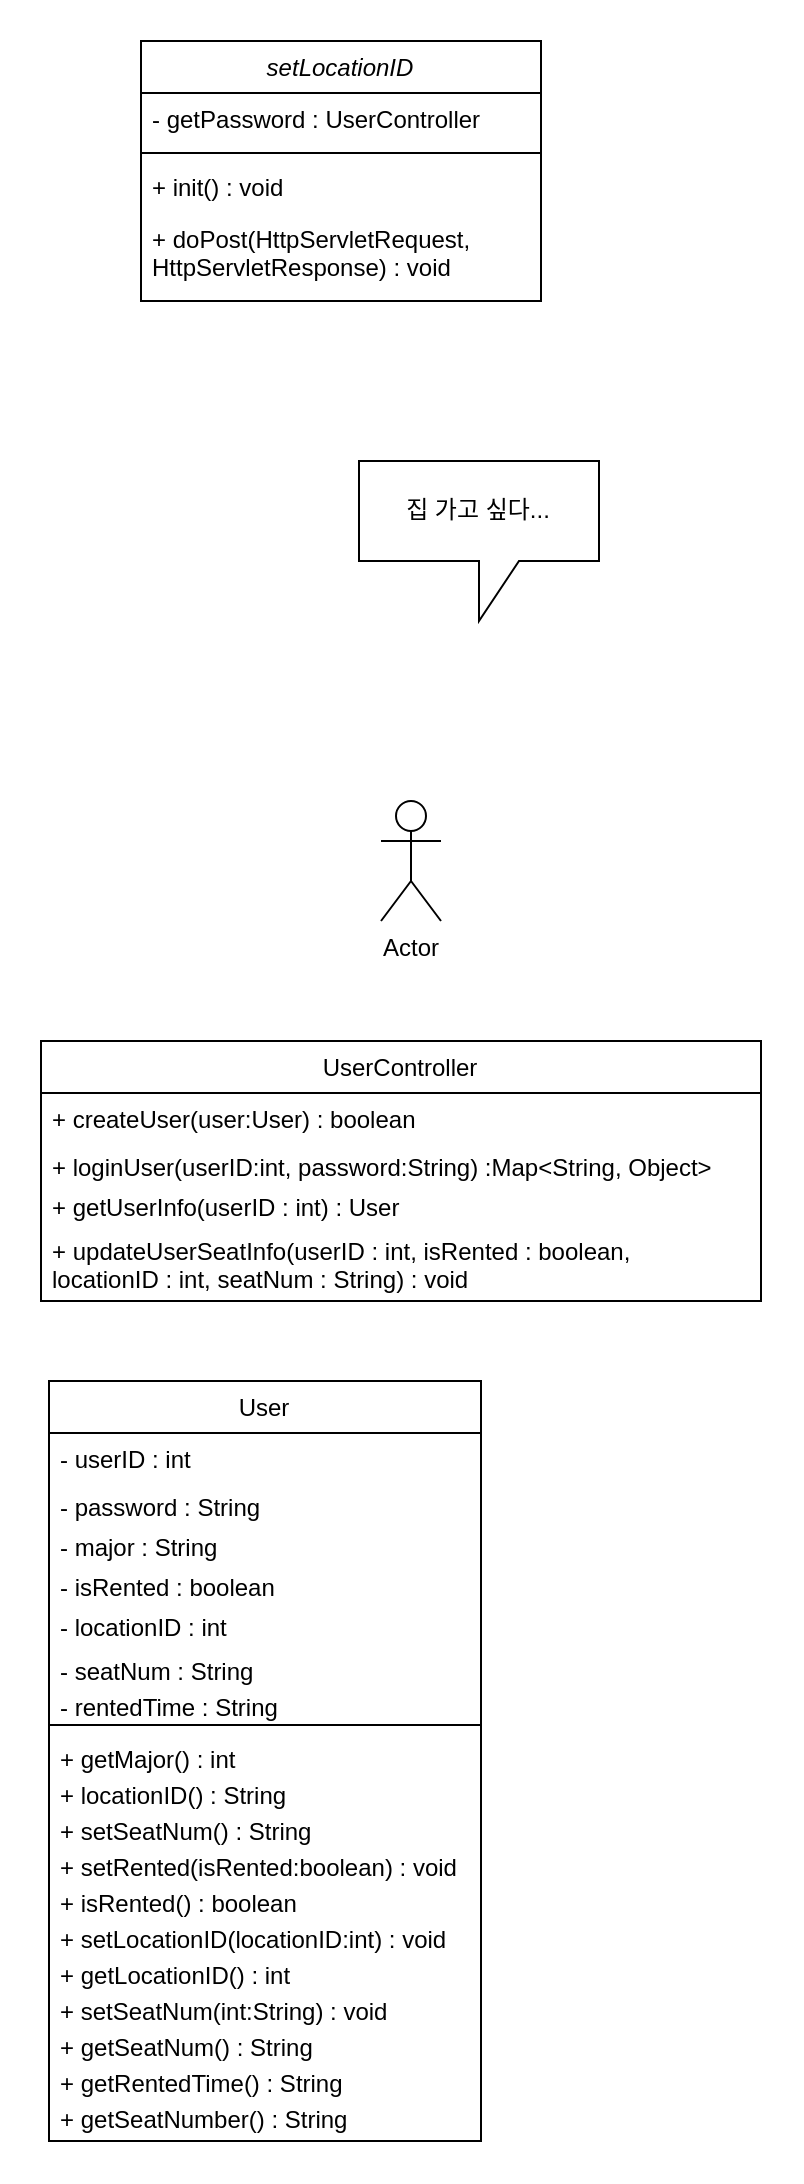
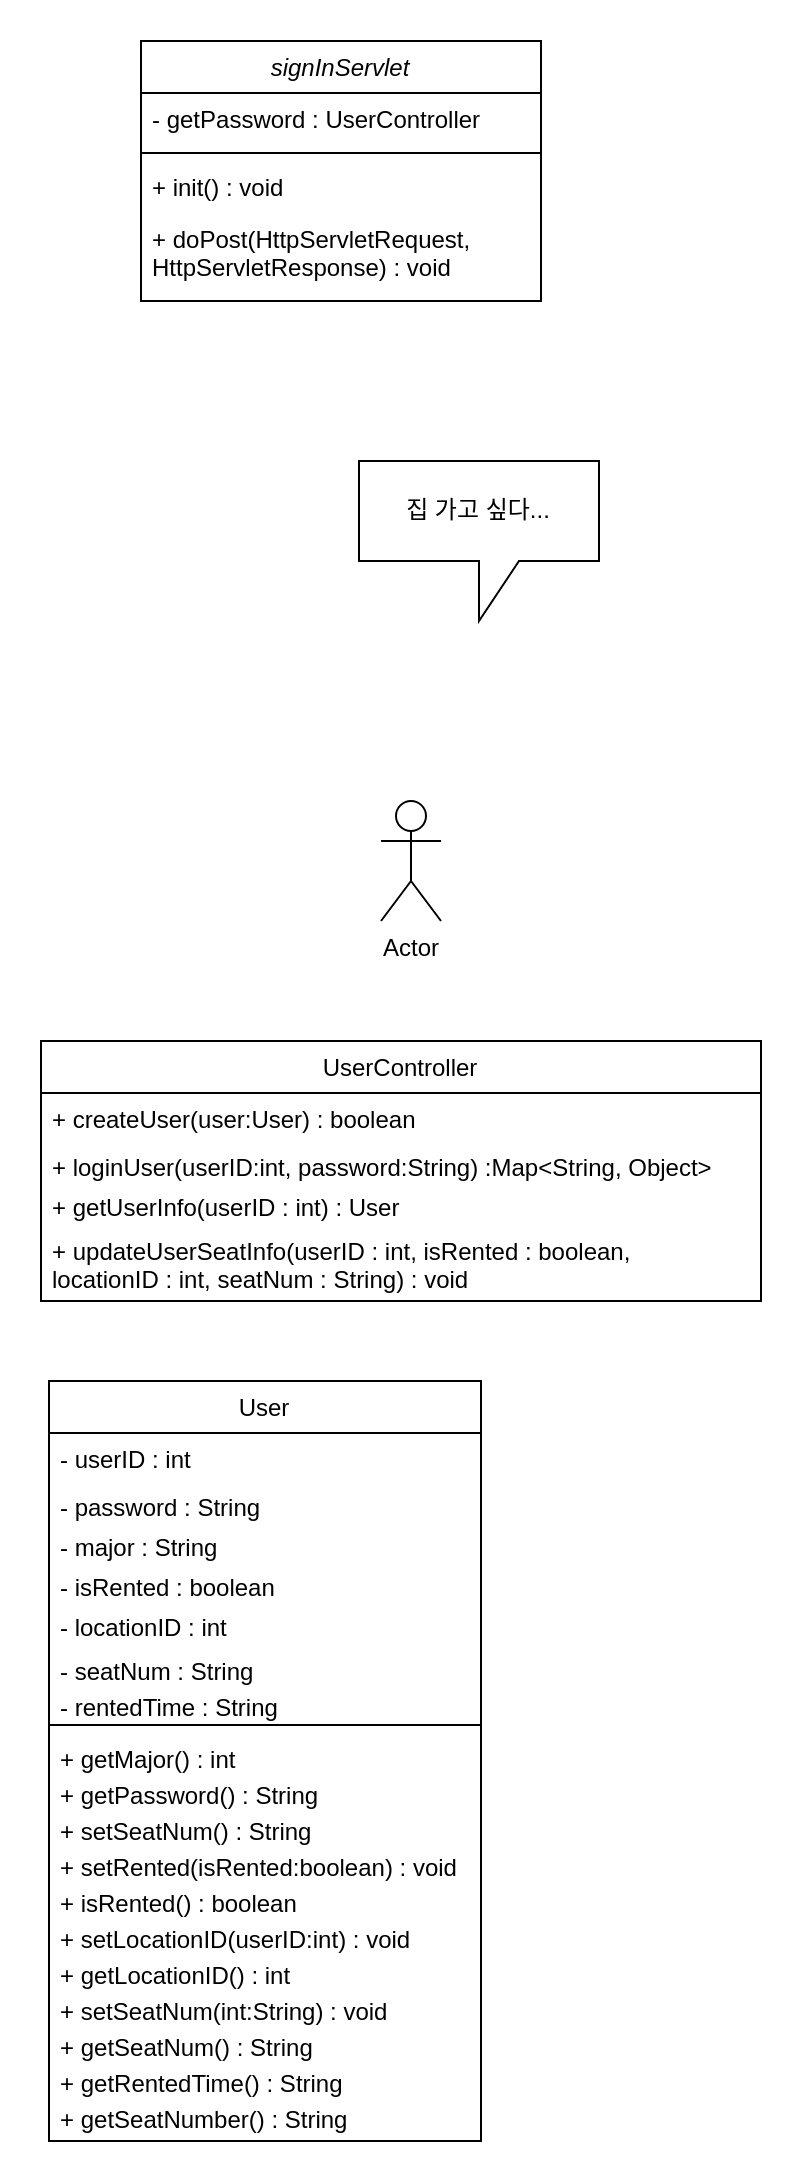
  <mxCell id="0" />
  <mxCell id="1" parent="0" />
  <mxCell id="2" value="Actor" style="shape=umlActor;verticalLabelPosition=bottom;verticalAlign=top;html=1;outlineConnect=0;" parent="1" vertex="1"><mxGeometry x="190" y="400" width="30" height="60" as="geometry" /></mxCell>
  <mxCell id="3" value="집 가고 싶다..." style="shape=callout;whiteSpace=wrap;html=1;perimeter=calloutPerimeter;" parent="1" vertex="1"><mxGeometry x="179" y="230" width="120" height="80" as="geometry" /></mxCell>
- <mxCell id="4" value="setLocationID" style="swimlane;fontStyle=2;align=center;verticalAlign=top;childLayout=stackLayout;horizontal=1;startSize=26;horizontalStack=0;resizeParent=1;resizeLast=0;collapsible=1;marginBottom=0;rounded=0;shadow=0;strokeWidth=1;" vertex="1" parent="1"><mxGeometry x="70" y="20" width="200" height="130" as="geometry"><mxRectangle x="230" y="140" width="160" height="26" as="alternateBounds" /></mxGeometry></mxCell>
+ <mxCell id="4" value="signInServlet" style="swimlane;fontStyle=2;align=center;verticalAlign=top;childLayout=stackLayout;horizontal=1;startSize=26;horizontalStack=0;resizeParent=1;resizeLast=0;collapsible=1;marginBottom=0;rounded=0;shadow=0;strokeWidth=1;" vertex="1" parent="1"><mxGeometry x="70" y="20" width="200" height="130" as="geometry"><mxRectangle x="230" y="140" width="160" height="26" as="alternateBounds" /></mxGeometry></mxCell>
  <mxCell id="5" value="- getPassword : UserController" style="text;align=left;verticalAlign=top;spacingLeft=4;spacingRight=4;overflow=hidden;rotatable=0;points=[[0,0.5],[1,0.5]];portConstraint=eastwest;" vertex="1" parent="4"><mxGeometry y="26" width="200" height="26" as="geometry" /></mxCell>
  <mxCell id="6" value="" style="line;html=1;strokeWidth=1;align=left;verticalAlign=middle;spacingTop=-1;spacingLeft=3;spacingRight=3;rotatable=0;labelPosition=right;points=[];portConstraint=eastwest;" vertex="1" parent="4"><mxGeometry y="52" width="200" height="8" as="geometry" /></mxCell>
  <mxCell id="7" value="+ init() : void  &#10;" style="text;align=left;verticalAlign=top;spacingLeft=4;spacingRight=4;overflow=hidden;rotatable=0;points=[[0,0.5],[1,0.5]];portConstraint=eastwest;" vertex="1" parent="4"><mxGeometry y="60" width="200" height="26" as="geometry" /></mxCell>
  <mxCell id="8" value="+ doPost(HttpServletRequest,&#10;HttpServletResponse) : void" style="text;align=left;verticalAlign=top;spacingLeft=4;spacingRight=4;overflow=hidden;rotatable=0;points=[[0,0.5],[1,0.5]];portConstraint=eastwest;" vertex="1" parent="4"><mxGeometry y="86" width="200" height="34" as="geometry" /></mxCell>
  <mxCell id="9" value="UserController" style="swimlane;fontStyle=0;align=center;verticalAlign=top;childLayout=stackLayout;horizontal=1;startSize=26;horizontalStack=0;resizeParent=1;resizeLast=0;collapsible=1;marginBottom=0;rounded=0;shadow=0;strokeWidth=1;" vertex="1" parent="1"><mxGeometry x="20" y="520" width="360" height="130" as="geometry"><mxRectangle x="130" y="380" width="160" height="26" as="alternateBounds" /></mxGeometry></mxCell>
  <mxCell id="10" value="+ createUser(user:User) : boolean" style="text;align=left;verticalAlign=top;spacingLeft=4;spacingRight=4;overflow=hidden;rotatable=0;points=[[0,0.5],[1,0.5]];portConstraint=eastwest;" vertex="1" parent="9"><mxGeometry y="26" width="360" height="24" as="geometry" /></mxCell>
  <mxCell id="11" value="+ loginUser(userID:int, password:String) :Map&lt;String, Object&gt;" style="text;align=left;verticalAlign=top;spacingLeft=4;spacingRight=4;overflow=hidden;rotatable=0;points=[[0,0.5],[1,0.5]];portConstraint=eastwest;" vertex="1" parent="9"><mxGeometry y="50" width="360" height="20" as="geometry" /></mxCell>
  <mxCell id="12" value="+ getUserInfo(userID : int) : User " style="text;align=left;verticalAlign=top;spacingLeft=4;spacingRight=4;overflow=hidden;rotatable=0;points=[[0,0.5],[1,0.5]];portConstraint=eastwest;" vertex="1" parent="9"><mxGeometry y="70" width="360" height="22" as="geometry" /></mxCell>
  <mxCell id="13" value="+ updateUserSeatInfo(userID : int, isRented : boolean, &#10;locationID : int, seatNum : String) : void" style="text;align=left;verticalAlign=top;spacingLeft=4;spacingRight=4;overflow=hidden;rotatable=0;points=[[0,0.5],[1,0.5]];portConstraint=eastwest;" vertex="1" parent="9"><mxGeometry y="92" width="360" height="38" as="geometry" /></mxCell>
  <mxCell id="14" value="User" style="swimlane;fontStyle=0;align=center;verticalAlign=top;childLayout=stackLayout;horizontal=1;startSize=26;horizontalStack=0;resizeParent=1;resizeLast=0;collapsible=1;marginBottom=0;rounded=0;shadow=0;strokeWidth=1;" vertex="1" parent="1"><mxGeometry x="24" y="690" width="216" height="380" as="geometry"><mxRectangle x="130" y="380" width="160" height="26" as="alternateBounds" /></mxGeometry></mxCell>
  <mxCell id="15" value="- userID : int" style="text;align=left;verticalAlign=top;spacingLeft=4;spacingRight=4;overflow=hidden;rotatable=0;points=[[0,0.5],[1,0.5]];portConstraint=eastwest;" vertex="1" parent="14"><mxGeometry y="26" width="216" height="24" as="geometry" /></mxCell>
  <mxCell id="16" value="- password : String" style="text;align=left;verticalAlign=top;spacingLeft=4;spacingRight=4;overflow=hidden;rotatable=0;points=[[0,0.5],[1,0.5]];portConstraint=eastwest;" vertex="1" parent="14"><mxGeometry y="50" width="216" height="20" as="geometry" /></mxCell>
  <mxCell id="17" value="- major : String" style="text;align=left;verticalAlign=top;spacingLeft=4;spacingRight=4;overflow=hidden;rotatable=0;points=[[0,0.5],[1,0.5]];portConstraint=eastwest;" vertex="1" parent="14"><mxGeometry y="70" width="216" height="20" as="geometry" /></mxCell>
  <mxCell id="18" value="- isRented : boolean" style="text;align=left;verticalAlign=top;spacingLeft=4;spacingRight=4;overflow=hidden;rotatable=0;points=[[0,0.5],[1,0.5]];portConstraint=eastwest;" vertex="1" parent="14"><mxGeometry y="90" width="216" height="20" as="geometry" /></mxCell>
  <mxCell id="19" value="- locationID : int" style="text;align=left;verticalAlign=top;spacingLeft=4;spacingRight=4;overflow=hidden;rotatable=0;points=[[0,0.5],[1,0.5]];portConstraint=eastwest;" vertex="1" parent="14"><mxGeometry y="110" width="216" height="22" as="geometry" /></mxCell>
  <mxCell id="20" value="- seatNum : String" style="text;align=left;verticalAlign=top;spacingLeft=4;spacingRight=4;overflow=hidden;rotatable=0;points=[[0,0.5],[1,0.5]];portConstraint=eastwest;" vertex="1" parent="14"><mxGeometry y="132" width="216" height="18" as="geometry" /></mxCell>
  <mxCell id="21" value="- rentedTime : String" style="text;align=left;verticalAlign=top;spacingLeft=4;spacingRight=4;overflow=hidden;rotatable=0;points=[[0,0.5],[1,0.5]];portConstraint=eastwest;" vertex="1" parent="14"><mxGeometry y="150" width="216" height="18" as="geometry" /></mxCell>
  <mxCell id="22" value="" style="line;html=1;strokeWidth=1;align=left;verticalAlign=middle;spacingTop=-1;spacingLeft=3;spacingRight=3;rotatable=0;labelPosition=right;points=[];portConstraint=eastwest;" vertex="1" parent="14"><mxGeometry y="168" width="216" height="8" as="geometry" /></mxCell>
  <mxCell id="23" value="+ getMajor() : int" style="text;align=left;verticalAlign=top;spacingLeft=4;spacingRight=4;overflow=hidden;rotatable=0;points=[[0,0.5],[1,0.5]];portConstraint=eastwest;" vertex="1" parent="14"><mxGeometry y="176" width="216" height="18" as="geometry" /></mxCell>
- <mxCell id="24" value="+ locationID() : String" style="text;align=left;verticalAlign=top;spacingLeft=4;spacingRight=4;overflow=hidden;rotatable=0;points=[[0,0.5],[1,0.5]];portConstraint=eastwest;" vertex="1" parent="14"><mxGeometry y="194" width="216" height="18" as="geometry" /></mxCell>
+ <mxCell id="24" value="+ getPassword() : String" style="text;align=left;verticalAlign=top;spacingLeft=4;spacingRight=4;overflow=hidden;rotatable=0;points=[[0,0.5],[1,0.5]];portConstraint=eastwest;" vertex="1" parent="14"><mxGeometry y="194" width="216" height="18" as="geometry" /></mxCell>
  <mxCell id="25" value="+ setSeatNum() : String" style="text;align=left;verticalAlign=top;spacingLeft=4;spacingRight=4;overflow=hidden;rotatable=0;points=[[0,0.5],[1,0.5]];portConstraint=eastwest;" vertex="1" parent="14"><mxGeometry y="212" width="216" height="18" as="geometry" /></mxCell>
  <mxCell id="26" value="+ setRented(isRented:boolean) : void" style="text;align=left;verticalAlign=top;spacingLeft=4;spacingRight=4;overflow=hidden;rotatable=0;points=[[0,0.5],[1,0.5]];portConstraint=eastwest;" vertex="1" parent="14"><mxGeometry y="230" width="216" height="18" as="geometry" /></mxCell>
  <mxCell id="27" value="+ isRented() : boolean" style="text;align=left;verticalAlign=top;spacingLeft=4;spacingRight=4;overflow=hidden;rotatable=0;points=[[0,0.5],[1,0.5]];portConstraint=eastwest;" vertex="1" parent="14"><mxGeometry y="248" width="216" height="18" as="geometry" /></mxCell>
- <mxCell id="28" value="+ setLocationID(locationID:int) : void" style="text;align=left;verticalAlign=top;spacingLeft=4;spacingRight=4;overflow=hidden;rotatable=0;points=[[0,0.5],[1,0.5]];portConstraint=eastwest;" vertex="1" parent="14"><mxGeometry y="266" width="216" height="18" as="geometry" /></mxCell>
+ <mxCell id="28" value="+ setLocationID(userID:int) : void" style="text;align=left;verticalAlign=top;spacingLeft=4;spacingRight=4;overflow=hidden;rotatable=0;points=[[0,0.5],[1,0.5]];portConstraint=eastwest;" vertex="1" parent="14"><mxGeometry y="266" width="216" height="18" as="geometry" /></mxCell>
  <mxCell id="29" value="+ getLocationID() : int" style="text;align=left;verticalAlign=top;spacingLeft=4;spacingRight=4;overflow=hidden;rotatable=0;points=[[0,0.5],[1,0.5]];portConstraint=eastwest;" vertex="1" parent="14"><mxGeometry y="284" width="216" height="18" as="geometry" /></mxCell>
  <mxCell id="30" value="+ setSeatNum(int:String) : void" style="text;align=left;verticalAlign=top;spacingLeft=4;spacingRight=4;overflow=hidden;rotatable=0;points=[[0,0.5],[1,0.5]];portConstraint=eastwest;" vertex="1" parent="14"><mxGeometry y="302" width="216" height="18" as="geometry" /></mxCell>
  <mxCell id="31" value="+ getSeatNum() : String" style="text;align=left;verticalAlign=top;spacingLeft=4;spacingRight=4;overflow=hidden;rotatable=0;points=[[0,0.5],[1,0.5]];portConstraint=eastwest;" vertex="1" parent="14"><mxGeometry y="320" width="216" height="18" as="geometry" /></mxCell>
  <mxCell id="32" value="+ getRentedTime() : String" style="text;align=left;verticalAlign=top;spacingLeft=4;spacingRight=4;overflow=hidden;rotatable=0;points=[[0,0.5],[1,0.5]];portConstraint=eastwest;" vertex="1" parent="14"><mxGeometry y="338" width="216" height="18" as="geometry" /></mxCell>
  <mxCell id="33" value="+ getSeatNumber() : String" style="text;align=left;verticalAlign=top;spacingLeft=4;spacingRight=4;overflow=hidden;rotatable=0;points=[[0,0.5],[1,0.5]];portConstraint=eastwest;" vertex="1" parent="14"><mxGeometry y="356" width="216" height="18" as="geometry" /></mxCell>
